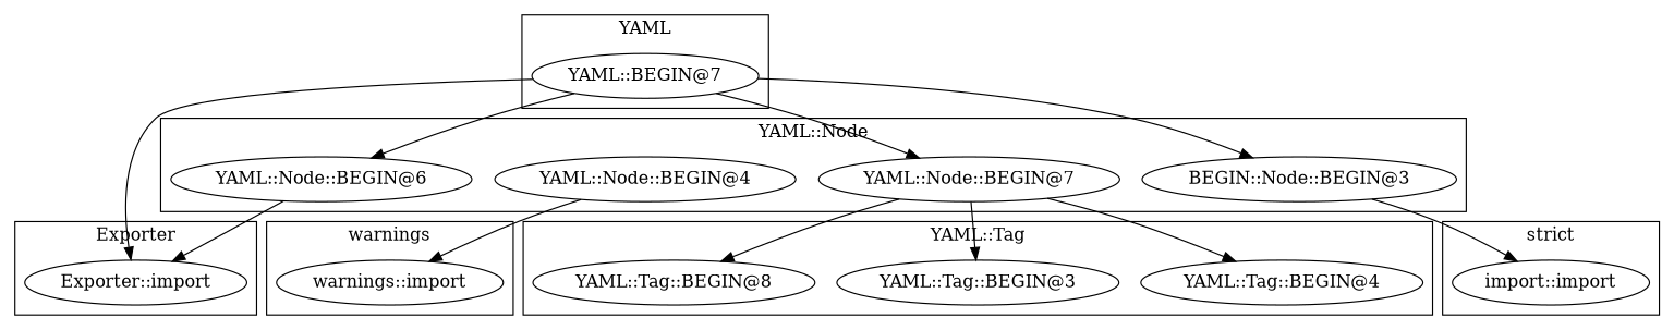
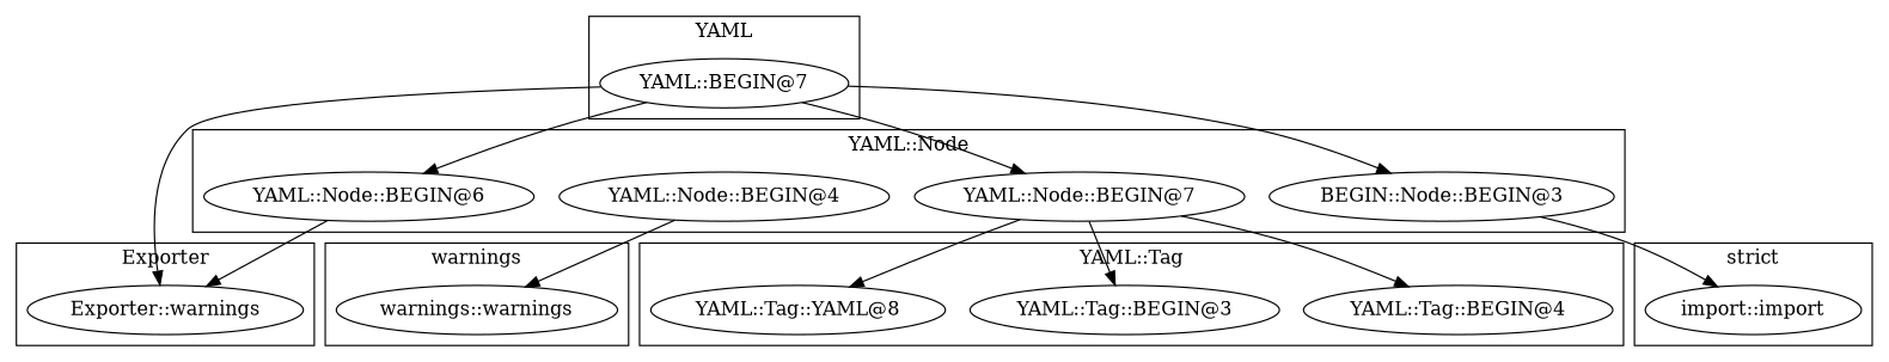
  digraph {
-   "warnings::import"
+   "warnings::import" [label="warnings::warnings"]
    "YAML::BEGIN@7"
    "YAML::Tag::BEGIN@4"
    "YAML::Tag::BEGIN@3"
-   "YAML::Tag::BEGIN@8"
+   "YAML::Tag::BEGIN@8" [label="YAML::Tag::YAML@8"]
    n6 [label="import::import"]
-   "Exporter::import"
+   "Exporter::import" [label="Exporter::warnings"]
    "YAML::Node::BEGIN@4"
    "YAML::Node::BEGIN@6"
    "YAML::Node::BEGIN@7"
    n11 [label="BEGIN::Node::BEGIN@3"]
    subgraph cluster_1 {
      label=warnings
      "warnings::import"
    }
    subgraph cluster_2 {
      label=YAML
      "YAML::BEGIN@7"
    }
    subgraph cluster_3 {
      label="YAML::Tag"
      "YAML::Tag::BEGIN@4"
      "YAML::Tag::BEGIN@3"
      "YAML::Tag::BEGIN@8"
    }
    subgraph cluster_4 {
      label="strict"
      n6
    }
    subgraph cluster_5 {
      label=Exporter
      "Exporter::import"
    }
    subgraph cluster_6 {
      label="YAML::Node"
      "YAML::Node::BEGIN@4"
      "YAML::Node::BEGIN@6"
      "YAML::Node::BEGIN@7"
      n11
    }
    "YAML::BEGIN@7" -> "Exporter::import"
    "YAML::BEGIN@7" -> "YAML::Node::BEGIN@6"
    "YAML::BEGIN@7" -> "YAML::Node::BEGIN@7"
    "YAML::BEGIN@7" -> n11
    "YAML::Node::BEGIN@4" -> "warnings::import"
    "YAML::Node::BEGIN@6" -> "Exporter::import"
    "YAML::Node::BEGIN@7" -> "YAML::Tag::BEGIN@4"
    "YAML::Node::BEGIN@7" -> "YAML::Tag::BEGIN@3"
    "YAML::Node::BEGIN@7" -> "YAML::Tag::BEGIN@8"
    n11 -> n6
  }
